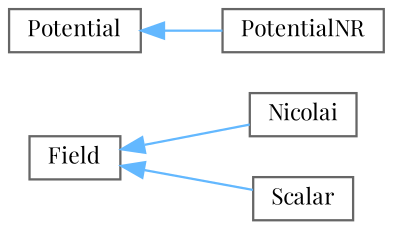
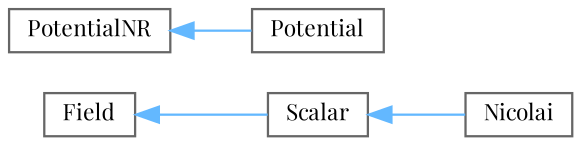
  digraph {
    fontname="Playfair Display"
    rankdir=LR
    node [color=grey40 fillcolor=white fontname="Playfair Display" fontsize=10 shape=box style=filled]
    edge [color=steelblue1 dir=back fontname="Playfair Display" fontsize=10 labelfontname=Helvetica labelfontsize=10 style=solid]
    n1 [height=0.2 label=Field width=0.4]
    n2 [height=0.2 label=Nicolai width=0.4]
    n3 [height=0.2 label=Scalar width=0.4]
    n4 [height=0.2 label=Potential width=0.4]
    n5 [height=0.2 label=PotentialNR width=0.4]
-   n1 -> n2
+   n3 -> n2
    n1 -> n3
-   n4 -> n5
+   n5 -> n4
  }
